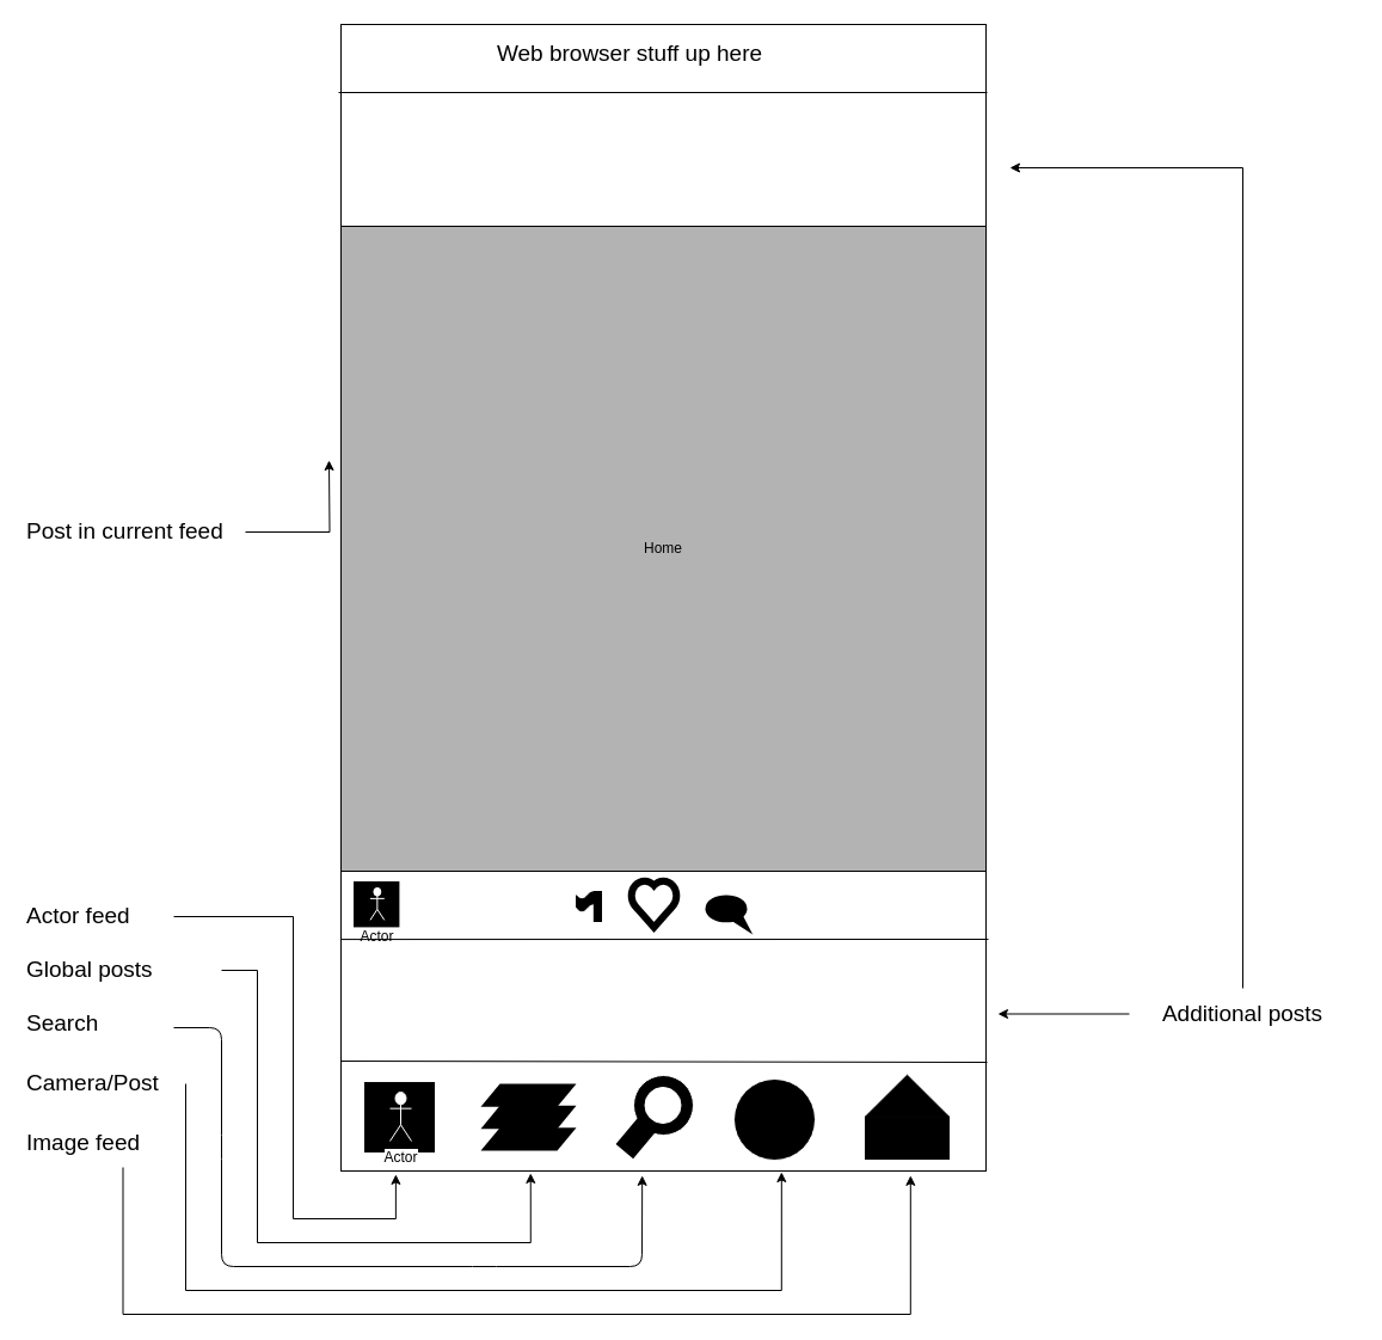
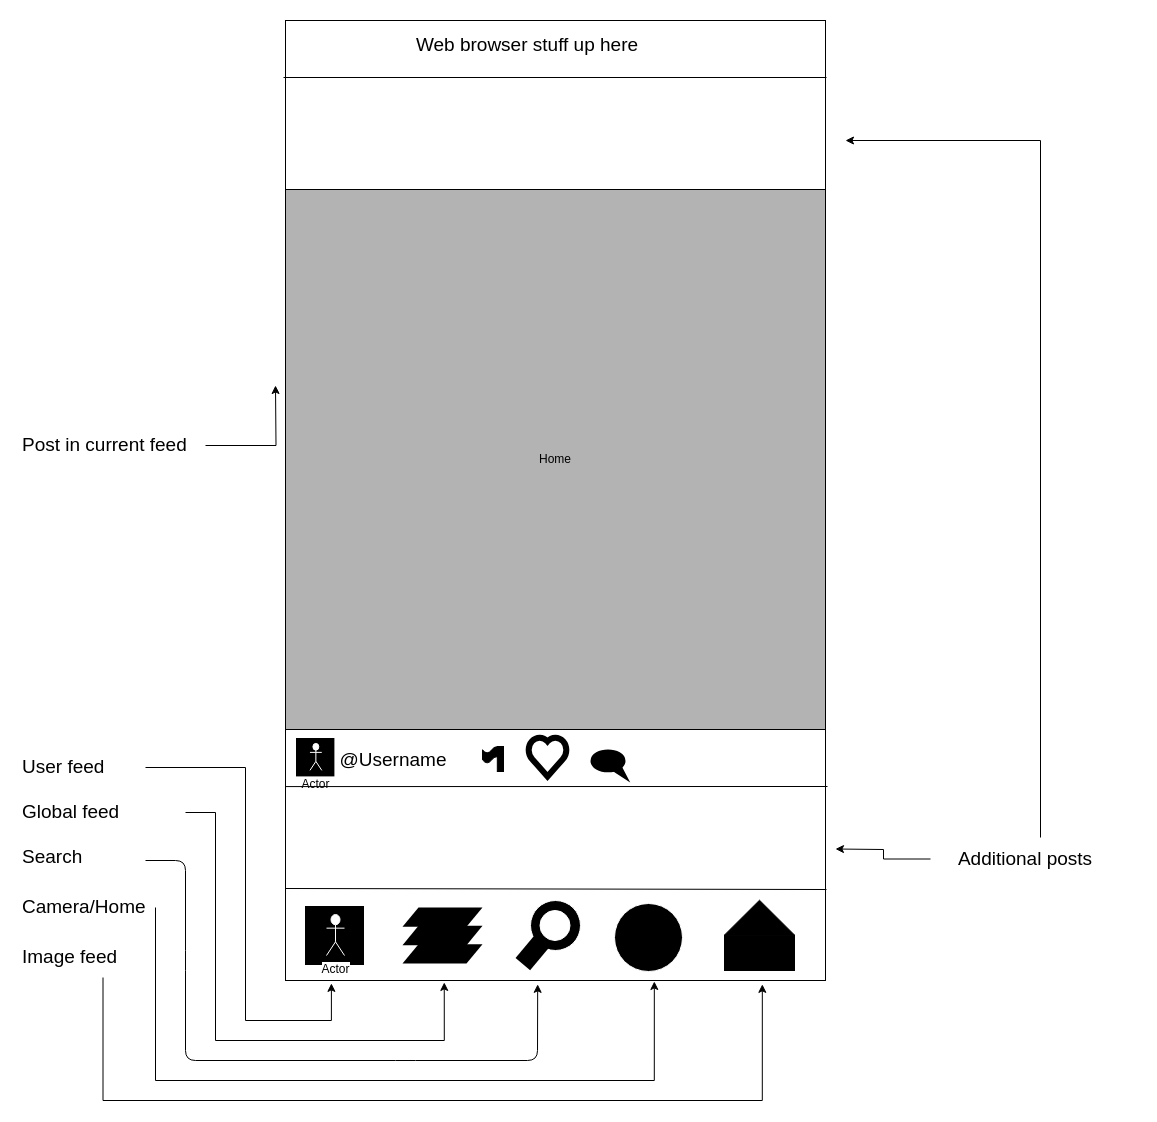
  <mxCell id="0" />
  <mxCell id="1" parent="0" />
  <mxCell id="2" value="" style="rounded=0;whiteSpace=wrap;html=1;" vertex="1" parent="1"><mxGeometry x="285" width="540" height="960" as="geometry" y="20" /></mxCell>
  <mxCell id="3" value="" style="endArrow=none;html=1;entryX=1.002;entryY=0.949;entryDx=0;entryDy=0;entryPerimeter=0;exitX=0;exitY=0.948;exitDx=0;exitDy=0;exitPerimeter=0;" edge="1" parent="1"><mxGeometry width="50" height="50" relative="1" as="geometry"><mxPoint x="285" y="888" as="sourcePoint" /><mxPoint x="826" y="889" as="targetPoint" /></mxGeometry></mxCell>
  <mxCell id="4" value="" style="group" vertex="1" connectable="0" parent="1"><mxGeometry x="724" y="882" width="70" height="88" as="geometry" /></mxCell>
  <mxCell id="5" value="" style="triangle;whiteSpace=wrap;html=1;rotation=-90;fillColor=#000000;" vertex="1" parent="4"><mxGeometry x="17.5" width="35" height="70.4" as="geometry" /></mxCell>
  <mxCell id="6" value="" style="rounded=0;whiteSpace=wrap;html=1;fillColor=#000000;" vertex="1" parent="4"><mxGeometry y="52.8" width="70" height="35.2" as="geometry" /></mxCell>
  <mxCell id="7" value="" style="ellipse;whiteSpace=wrap;html=1;aspect=fixed;strokeColor=#FFFFFF;strokeWidth=1;fillColor=#000000;" vertex="1" parent="1"><mxGeometry x="614" y="903" width="68" height="68" as="geometry" /></mxCell>
  <mxCell id="8" value="" style="group" vertex="1" connectable="0" parent="1"><mxGeometry x="511.5" y="900" width="68.5" height="52" as="geometry" /></mxCell>
  <mxCell id="9" value="" style="ellipse;whiteSpace=wrap;html=1;aspect=fixed;strokeColor=#FFFFFF;strokeWidth=1;fillColor=#000000;" vertex="1" parent="8"><mxGeometry x="18.5" width="50" height="50" as="geometry" /></mxCell>
  <mxCell id="10" value="" style="rounded=0;whiteSpace=wrap;html=1;strokeColor=none;strokeWidth=1;fillColor=#000000;rotation=-50;" vertex="1" parent="8"><mxGeometry x="1" y="33" width="55" height="19" as="geometry" /></mxCell>
  <mxCell id="11" value="" style="ellipse;whiteSpace=wrap;html=1;aspect=fixed;strokeColor=#FFFFFF;strokeWidth=1;fillColor=#FFFFFF;" vertex="1" parent="8"><mxGeometry x="28" y="10" width="30" height="30" as="geometry" /></mxCell>
  <mxCell id="12" value="" style="group" vertex="1" connectable="0" parent="1"><mxGeometry x="402" y="907" width="80" height="56" as="geometry" /></mxCell>
  <mxCell id="13" value="" style="group" vertex="1" connectable="0" parent="12"><mxGeometry width="80" height="56" as="geometry" /></mxCell>
  <mxCell id="14" value="" style="shape=parallelogram;perimeter=parallelogramPerimeter;whiteSpace=wrap;html=1;strokeColor=none;strokeWidth=1;fillColor=#000000;" vertex="1" parent="13"><mxGeometry width="80" height="19.31" as="geometry" /></mxCell>
  <mxCell id="15" value="" style="shape=parallelogram;perimeter=parallelogramPerimeter;whiteSpace=wrap;html=1;strokeColor=none;strokeWidth=1;fillColor=#000000;" vertex="1" parent="13"><mxGeometry y="18.345" width="80" height="19.31" as="geometry" /></mxCell>
  <mxCell id="16" value="" style="shape=parallelogram;perimeter=parallelogramPerimeter;whiteSpace=wrap;html=1;strokeColor=none;strokeWidth=1;fillColor=#000000;" vertex="1" parent="13"><mxGeometry y="36.69" width="80" height="19.31" as="geometry" /></mxCell>
  <mxCell id="17" value="" style="group" vertex="1" connectable="0" parent="1"><mxGeometry x="304" y="905" width="70" height="70" as="geometry" /></mxCell>
  <mxCell id="18" value="" style="whiteSpace=wrap;html=1;aspect=fixed;strokeColor=#FFFFFF;strokeWidth=1;fillColor=#000000;" vertex="1" parent="17"><mxGeometry width="60" height="60" as="geometry" /></mxCell>
  <mxCell id="19" value="Actor" style="shape=umlActor;verticalLabelPosition=bottom;labelBackgroundColor=#ffffff;verticalAlign=top;html=1;outlineConnect=0;strokeColor=#FFFFFF;strokeWidth=1;fillColor=#FFFFFF;" vertex="1" parent="17"><mxGeometry x="22" y="9" width="18" height="41" as="geometry" /></mxCell>
  <mxCell id="20" value="Home" style="whiteSpace=wrap;html=1;aspect=fixed;strokeColor=#000000;strokeWidth=1;fillColor=#B3B3B3;" vertex="1" parent="1"><mxGeometry x="285" y="189" width="540" height="540" as="geometry" /></mxCell>
  <mxCell id="21" value="" style="group" vertex="1" connectable="0" parent="1"><mxGeometry x="295" y="737" width="46" height="46" as="geometry" /></mxCell>
  <mxCell id="22" value="" style="whiteSpace=wrap;html=1;aspect=fixed;strokeColor=#FFFFFF;strokeWidth=1;fillColor=#000000;" vertex="1" parent="21"><mxGeometry width="39.429" height="39.429" as="geometry" /></mxCell>
  <mxCell id="23" value="Actor" style="shape=umlActor;verticalLabelPosition=bottom;labelBackgroundColor=#ffffff;verticalAlign=top;html=1;outlineConnect=0;strokeColor=#FFFFFF;strokeWidth=1;fillColor=#FFFFFF;" vertex="1" parent="21"><mxGeometry x="14.457" y="5.914" width="11.829" height="26.943" as="geometry" /></mxCell>
+ <mxCell id="24" value="&lt;font style=&quot;font-size: 19px;&quot;&gt;@Username&lt;/font&gt;" style="text;html=1;strokeColor=none;fillColor=none;align=center;verticalAlign=middle;whiteSpace=wrap;rounded=0;fontSize=19;" vertex="1" parent="1"><mxGeometry x="341" y="743" width="104" height="33" as="geometry" /></mxCell>
  <mxCell id="25" value="" style="endArrow=none;html=1;fontSize=19;exitX=0;exitY=0.798;exitDx=0;exitDy=0;exitPerimeter=0;" edge="1" parent="1" source="2"><mxGeometry width="50" height="50" relative="1" as="geometry"><mxPoint x="65" y="690" as="sourcePoint" /><mxPoint x="827" y="786" as="targetPoint" /></mxGeometry></mxCell>
  <mxCell id="26" value="" style="group" vertex="1" connectable="0" parent="1"><mxGeometry x="482" y="746" width="21" height="25" as="geometry" /></mxCell>
  <mxCell id="27" value="" style="group" vertex="1" connectable="0" parent="26"><mxGeometry width="21" height="25" as="geometry" /></mxCell>
  <mxCell id="28" value="" style="shape=tape;whiteSpace=wrap;html=1;strokeColor=#000000;strokeWidth=1;fillColor=#000000;fontSize=19;" vertex="1" parent="27"><mxGeometry width="18.529" height="16.667" as="geometry" /></mxCell>
  <mxCell id="29" value="" style="rounded=0;whiteSpace=wrap;html=1;strokeColor=#000000;strokeWidth=1;fillColor=#000000;fontSize=19;" vertex="1" parent="27"><mxGeometry x="14.824" width="6.176" height="25" as="geometry" /></mxCell>
  <mxCell id="30" value="" style="verticalLabelPosition=bottom;verticalAlign=top;html=1;shape=mxgraph.basic.heart;strokeColor=#000000;strokeWidth=6;fillColor=none;fontSize=19;" vertex="1" parent="1"><mxGeometry x="527" y="736" width="40" height="40" as="geometry" /></mxCell>
  <mxCell id="31" value="" style="group" vertex="1" connectable="0" parent="1"><mxGeometry x="593" y="752" width="29" height="23" as="geometry" /></mxCell>
  <mxCell id="32" value="" style="verticalLabelPosition=bottom;verticalAlign=top;html=1;shape=mxgraph.basic.obtuse_triangle;dx=0.25;strokeColor=#000000;strokeWidth=6;fillColor=#000000;fontSize=19;rotation=165;" vertex="1" parent="31"><mxGeometry x="14.764" y="9.2" width="12.391" height="13.8" as="geometry" /></mxCell>
  <mxCell id="33" value="" style="ellipse;whiteSpace=wrap;html=1;strokeColor=#000000;strokeWidth=6;fillColor=#000000;fontSize=19;" vertex="1" parent="31"><mxGeometry width="29" height="16.867" as="geometry" /></mxCell>
  <mxCell id="34" value="" style="endArrow=none;html=1;fontSize=19;entryX=1.002;entryY=0.051;entryDx=0;entryDy=0;entryPerimeter=0;" edge="1" parent="1"><mxGeometry width="50" height="50" relative="1" as="geometry"><mxPoint x="283" y="77" as="sourcePoint" /><mxPoint x="826" y="77" as="targetPoint" /></mxGeometry></mxCell>
  <mxCell id="35" value="Web browser stuff up here" style="text;html=1;strokeColor=none;fillColor=none;align=center;verticalAlign=middle;whiteSpace=wrap;rounded=0;fontSize=19;" vertex="1" parent="1"><mxGeometry x="395" y="25" width="264" height="40" as="geometry" /></mxCell>
  <mxCell id="36" style="edgeStyle=orthogonalEdgeStyle;rounded=0;orthogonalLoop=1;jettySize=auto;html=1;fontSize=19;entryX=0.085;entryY=1.003;entryDx=0;entryDy=0;entryPerimeter=0;" edge="1" parent="1" source="37" target="2"><mxGeometry relative="1" as="geometry"><mxPoint x="265" y="1000" as="targetPoint" /><Array as="points"><mxPoint x="245" y="767" /><mxPoint x="245" y="1020" /><mxPoint x="331" y="1020" /></Array></mxGeometry></mxCell>
- <mxCell id="37" value="Actor feed" style="text;html=1;strokeColor=none;fillColor=none;align=left;verticalAlign=middle;whiteSpace=wrap;rounded=0;fontSize=19;" vertex="1" parent="1"><mxGeometry x="20" y="752" width="125" height="30" as="geometry" /></mxCell>
+ <mxCell id="37" value="User feed" style="text;html=1;strokeColor=none;fillColor=none;align=left;verticalAlign=middle;whiteSpace=wrap;rounded=0;fontSize=19;" vertex="1" parent="1"><mxGeometry x="20" y="752" width="125" height="30" as="geometry" /></mxCell>
  <mxCell id="38" style="edgeStyle=orthogonalEdgeStyle;rounded=0;orthogonalLoop=1;jettySize=auto;html=1;fontSize=19;entryX=0.294;entryY=1.002;entryDx=0;entryDy=0;entryPerimeter=0;" edge="1" parent="1" source="39" target="2"><mxGeometry relative="1" as="geometry"><mxPoint x="445" y="1010" as="targetPoint" /><Array as="points"><mxPoint x="215" y="812" /><mxPoint x="215" y="1040" /><mxPoint x="444" y="1040" /></Array></mxGeometry></mxCell>
- <mxCell id="39" value="Global posts" style="text;html=1;strokeColor=none;fillColor=none;align=left;verticalAlign=middle;whiteSpace=wrap;rounded=0;fontSize=19;" vertex="1" parent="1"><mxGeometry x="20" y="787" width="165" height="50" as="geometry" /></mxCell>
+ <mxCell id="39" value="Global feed" style="text;html=1;strokeColor=none;fillColor=none;align=left;verticalAlign=middle;whiteSpace=wrap;rounded=0;fontSize=19;" vertex="1" parent="1"><mxGeometry x="20" y="787" width="165" height="50" as="geometry" /></mxCell>
  <mxCell id="40" value="Search" style="text;html=1;strokeColor=none;fillColor=none;align=left;verticalAlign=middle;whiteSpace=wrap;rounded=0;fontSize=19;" vertex="1" parent="1"><mxGeometry x="20" y="837" width="125" height="40" as="geometry" /></mxCell>
  <mxCell id="41" style="edgeStyle=orthogonalEdgeStyle;rounded=0;orthogonalLoop=1;jettySize=auto;html=1;fontSize=19;entryX=0.683;entryY=1.001;entryDx=0;entryDy=0;entryPerimeter=0;exitX=1;exitY=0.5;exitDx=0;exitDy=0;" edge="1" parent="1" source="42" target="2"><mxGeometry relative="1" as="geometry"><mxPoint x="655" y="1035" as="targetPoint" /><Array as="points"><mxPoint x="155" y="1080" /><mxPoint x="654" y="1080" /></Array></mxGeometry></mxCell>
- <mxCell id="42" value="Camera/Post" style="text;html=1;strokeColor=none;fillColor=none;align=left;verticalAlign=middle;whiteSpace=wrap;rounded=0;fontSize=19;" vertex="1" parent="1"><mxGeometry x="20" y="887" width="135" height="40" as="geometry" /></mxCell>
+ <mxCell id="42" value="Camera/Home" style="text;html=1;strokeColor=none;fillColor=none;align=left;verticalAlign=middle;whiteSpace=wrap;rounded=0;fontSize=19;" vertex="1" parent="1"><mxGeometry x="20" y="887" width="135" height="40" as="geometry" /></mxCell>
  <mxCell id="43" style="edgeStyle=orthogonalEdgeStyle;rounded=0;orthogonalLoop=1;jettySize=auto;html=1;fontSize=19;entryX=0.883;entryY=1.004;entryDx=0;entryDy=0;entryPerimeter=0;" edge="1" parent="1" source="44" target="2"><mxGeometry relative="1" as="geometry"><mxPoint x="765" y="1060" as="targetPoint" /><Array as="points"><mxPoint x="103" y="1100" /><mxPoint x="762" y="1100" /></Array></mxGeometry></mxCell>
  <mxCell id="44" value="Image feed" style="text;html=1;strokeColor=none;fillColor=none;align=left;verticalAlign=middle;whiteSpace=wrap;rounded=0;fontSize=19;" vertex="1" parent="1"><mxGeometry x="20" y="937" width="165" height="40" as="geometry" /></mxCell>
  <mxCell id="45" value="" style="endArrow=classic;html=1;fontSize=19;entryX=0.467;entryY=1.004;entryDx=0;entryDy=0;entryPerimeter=0;" edge="1" parent="1" target="2"><mxGeometry width="50" height="50" relative="1" as="geometry"><mxPoint x="145" y="860" as="sourcePoint" /><mxPoint x="569.5" y="1017" as="targetPoint" /><Array as="points"><mxPoint x="185" y="860" /><mxPoint x="185" y="960" /><mxPoint x="185" y="1060" /><mxPoint x="405" y="1060" /><mxPoint x="537" y="1060" /></Array></mxGeometry></mxCell>
  <mxCell id="46" style="edgeStyle=orthogonalEdgeStyle;rounded=0;orthogonalLoop=1;jettySize=auto;html=1;fontSize=19;" edge="1" parent="1" source="48"><mxGeometry relative="1" as="geometry"><mxPoint x="835" y="848.5" as="targetPoint" /></mxGeometry></mxCell>
  <mxCell id="47" style="edgeStyle=orthogonalEdgeStyle;rounded=0;orthogonalLoop=1;jettySize=auto;html=1;fontSize=19;" edge="1" parent="1" source="48"><mxGeometry relative="1" as="geometry"><mxPoint x="845" y="140" as="targetPoint" /><Array as="points"><mxPoint x="1040" y="140" /></Array></mxGeometry></mxCell>
- <mxCell id="48" value="Additional posts" style="text;html=1;strokeColor=none;fillColor=none;align=center;verticalAlign=middle;whiteSpace=wrap;rounded=0;fontSize=19;" vertex="1" parent="1"><mxGeometry x="945" y="827" width="190" height="43" as="geometry" /></mxCell>
+ <mxCell id="48" value="Additional posts" style="text;html=1;strokeColor=none;fillColor=none;align=center;verticalAlign=middle;whiteSpace=wrap;rounded=0;fontSize=19;" vertex="1" parent="1"><mxGeometry x="930" y="837" width="190" height="43" as="geometry" /></mxCell>
  <mxCell id="49" style="edgeStyle=orthogonalEdgeStyle;rounded=0;orthogonalLoop=1;jettySize=auto;html=1;fontSize=19;" edge="1" parent="1" source="50"><mxGeometry relative="1" as="geometry"><mxPoint x="275" y="385" as="targetPoint" /></mxGeometry></mxCell>
  <mxCell id="50" value="Post in current feed" style="text;html=1;strokeColor=none;fillColor=none;align=left;verticalAlign=middle;whiteSpace=wrap;rounded=0;fontSize=19;" vertex="1" parent="1"><mxGeometry x="20" y="430" width="185" height="30" as="geometry" /></mxCell>
